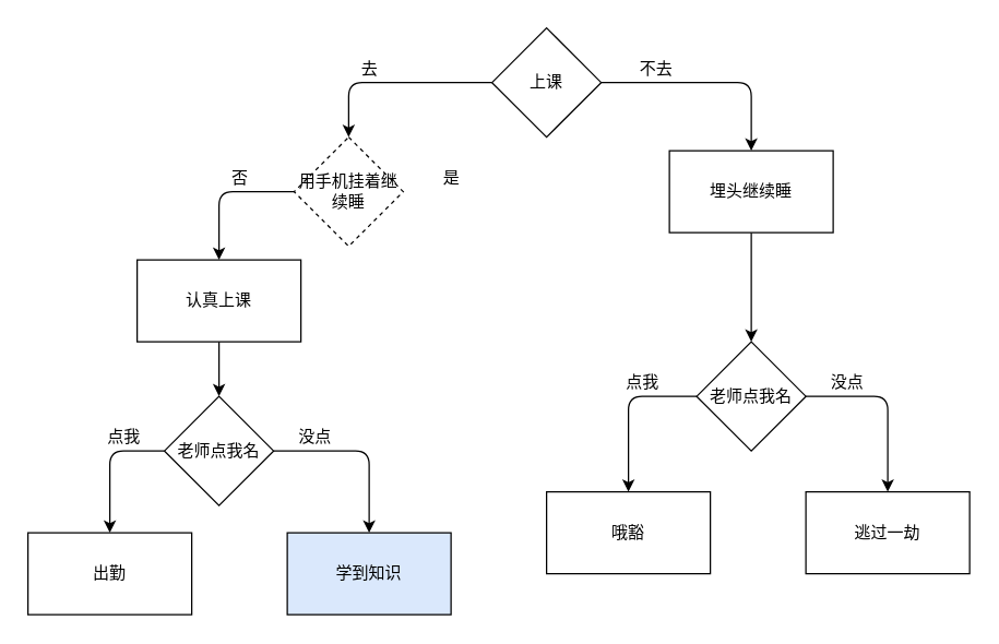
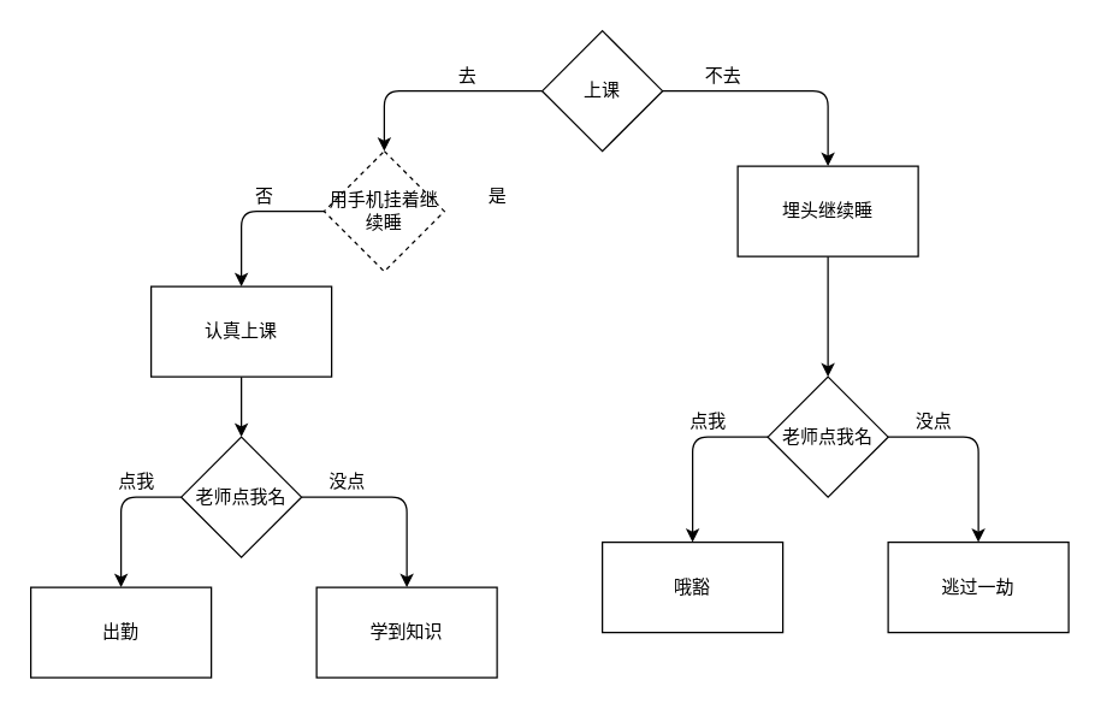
  <mxCell id="0" />
  <mxCell id="1" parent="0" />
  <mxCell id="2" style="edgeStyle=none;html=1;exitX=0;exitY=0.5;exitDx=0;exitDy=0;entryX=0.5;entryY=0;entryDx=0;entryDy=0;" edge="1" parent="1" source="4" target="10"><mxGeometry relative="1" as="geometry"><Array as="points"><mxPoint x="255" y="60" /></Array></mxGeometry></mxCell>
  <mxCell id="3" style="edgeStyle=none;html=1;exitX=1;exitY=0.5;exitDx=0;exitDy=0;entryX=0.5;entryY=0;entryDx=0;entryDy=0;" edge="1" parent="1" source="4" target="7"><mxGeometry relative="1" as="geometry"><Array as="points"><mxPoint x="550" y="60" /></Array></mxGeometry></mxCell>
  <mxCell id="4" value="上课" style="rhombus;whiteSpace=wrap;html=1;" vertex="1" parent="1"><mxGeometry x="360" y="20" width="80" height="80" as="geometry" /></mxCell>
- <mxCell id="5" value="去" style="text;html=1;align=center;verticalAlign=middle;resizable=0;points=[];autosize=1;strokeColor=none;fillColor=none;" vertex="1" parent="1"><mxGeometry x="255" y="40" width="30" height="20" as="geometry" /></mxCell>
+ <mxCell id="5" value="去" style="text;html=1;align=center;verticalAlign=middle;resizable=0;points=[];autosize=1;strokeColor=none;fillColor=none;" vertex="1" parent="1"><mxGeometry x="295" y="40" width="30" height="20" as="geometry" /></mxCell>
  <mxCell id="6" value="" style="edgeStyle=none;html=1;" edge="1" parent="1" source="7" target="14"><mxGeometry relative="1" as="geometry" /></mxCell>
  <mxCell id="7" value="埋头继续睡" style="rounded=0;whiteSpace=wrap;html=1;" vertex="1" parent="1"><mxGeometry x="490" y="110" width="120" height="60" as="geometry" /></mxCell>
  <mxCell id="8" value="不去" style="text;html=1;align=center;verticalAlign=middle;resizable=0;points=[];autosize=1;strokeColor=none;fillColor=none;" vertex="1" parent="1"><mxGeometry x="460" y="40" width="40" height="20" as="geometry" /></mxCell>
  <mxCell id="9" style="edgeStyle=none;html=1;exitX=0;exitY=0.5;exitDx=0;exitDy=0;entryX=0.5;entryY=0;entryDx=0;entryDy=0;" edge="1" parent="1" source="10" target="17"><mxGeometry relative="1" as="geometry"><Array as="points"><mxPoint x="160" y="140" /></Array></mxGeometry></mxCell>
  <mxCell id="10" value="用手机挂着继续睡" style="rhombus;whiteSpace=wrap;html=1;dashed=1;" vertex="1" parent="1"><mxGeometry x="215" y="100" width="80" height="80" as="geometry" /></mxCell>
  <mxCell id="11" value="否" style="text;html=1;align=center;verticalAlign=middle;resizable=0;points=[];autosize=1;strokeColor=none;fillColor=none;" vertex="1" parent="1"><mxGeometry x="160" y="120" width="30" height="20" as="geometry" /></mxCell>
  <mxCell id="12" value="" style="edgeStyle=none;html=1;exitX=0;exitY=0.5;exitDx=0;exitDy=0;" edge="1" parent="1" source="14" target="21"><mxGeometry relative="1" as="geometry"><Array as="points"><mxPoint x="460" y="290" /></Array></mxGeometry></mxCell>
  <mxCell id="13" style="edgeStyle=none;html=1;exitX=1;exitY=0.5;exitDx=0;exitDy=0;entryX=0.5;entryY=0;entryDx=0;entryDy=0;" edge="1" parent="1" source="14" target="24"><mxGeometry relative="1" as="geometry"><Array as="points"><mxPoint x="650" y="290" /></Array></mxGeometry></mxCell>
  <mxCell id="14" value="老师点我名" style="rhombus;whiteSpace=wrap;html=1;" vertex="1" parent="1"><mxGeometry x="510" y="250" width="80" height="80" as="geometry" /></mxCell>
  <mxCell id="15" value="是" style="text;html=1;align=center;verticalAlign=middle;resizable=0;points=[];autosize=1;strokeColor=none;fillColor=none;" vertex="1" parent="1"><mxGeometry x="315" y="120" width="30" height="20" as="geometry" /></mxCell>
  <mxCell id="16" value="" style="edgeStyle=none;html=1;" edge="1" parent="1" source="17" target="20"><mxGeometry relative="1" as="geometry" /></mxCell>
  <mxCell id="17" value="认真上课" style="rounded=0;whiteSpace=wrap;html=1;" vertex="1" parent="1"><mxGeometry x="100" y="190" width="120" height="60" as="geometry" /></mxCell>
  <mxCell id="18" value="" style="edgeStyle=none;html=1;exitX=0;exitY=0.5;exitDx=0;exitDy=0;entryX=0.5;entryY=0;entryDx=0;entryDy=0;" edge="1" parent="1" source="20" target="23"><mxGeometry relative="1" as="geometry"><Array as="points"><mxPoint x="80" y="330" /></Array></mxGeometry></mxCell>
  <mxCell id="19" style="edgeStyle=none;html=1;exitX=1;exitY=0.5;exitDx=0;exitDy=0;entryX=0.5;entryY=0;entryDx=0;entryDy=0;" edge="1" parent="1" source="20" target="26"><mxGeometry relative="1" as="geometry"><Array as="points"><mxPoint x="270" y="330" /></Array></mxGeometry></mxCell>
  <mxCell id="20" value="老师点我名" style="rhombus;whiteSpace=wrap;html=1;" vertex="1" parent="1"><mxGeometry x="120" y="290" width="80" height="80" as="geometry" /></mxCell>
  <mxCell id="21" value="哦豁" style="rounded=0;whiteSpace=wrap;html=1;" vertex="1" parent="1"><mxGeometry x="400" y="360" width="120" height="60" as="geometry" /></mxCell>
  <mxCell id="22" value="点我" style="text;html=1;align=center;verticalAlign=middle;resizable=0;points=[];autosize=1;strokeColor=none;fillColor=none;" vertex="1" parent="1"><mxGeometry x="450" y="270" width="40" height="20" as="geometry" /></mxCell>
  <mxCell id="23" value="出勤" style="rounded=0;whiteSpace=wrap;html=1;" vertex="1" parent="1"><mxGeometry x="20" y="390" width="120" height="60" as="geometry" /></mxCell>
  <mxCell id="24" value="逃过一劫" style="rounded=0;whiteSpace=wrap;html=1;" vertex="1" parent="1"><mxGeometry x="590" y="360" width="120" height="60" as="geometry" /></mxCell>
  <mxCell id="25" value="点我" style="text;html=1;align=center;verticalAlign=middle;resizable=0;points=[];autosize=1;strokeColor=none;fillColor=none;" vertex="1" parent="1"><mxGeometry x="70" y="310" width="40" height="20" as="geometry" /></mxCell>
- <mxCell id="26" value="学到知识" style="rounded=0;whiteSpace=wrap;html=1;fillColor=#dae8fc;" vertex="1" parent="1"><mxGeometry x="210" y="390" width="120" height="60" as="geometry" /></mxCell>
+ <mxCell id="26" value="学到知识" style="rounded=0;whiteSpace=wrap;html=1;" vertex="1" parent="1"><mxGeometry x="210" y="390" width="120" height="60" as="geometry" /></mxCell>
  <mxCell id="27" value="没点" style="text;html=1;align=center;verticalAlign=middle;resizable=0;points=[];autosize=1;strokeColor=none;fillColor=none;" vertex="1" parent="1"><mxGeometry x="210" y="310" width="40" height="20" as="geometry" /></mxCell>
  <mxCell id="28" value="没点" style="text;html=1;align=center;verticalAlign=middle;resizable=0;points=[];autosize=1;strokeColor=none;fillColor=none;" vertex="1" parent="1"><mxGeometry x="600" y="270" width="40" height="20" as="geometry" /></mxCell>
